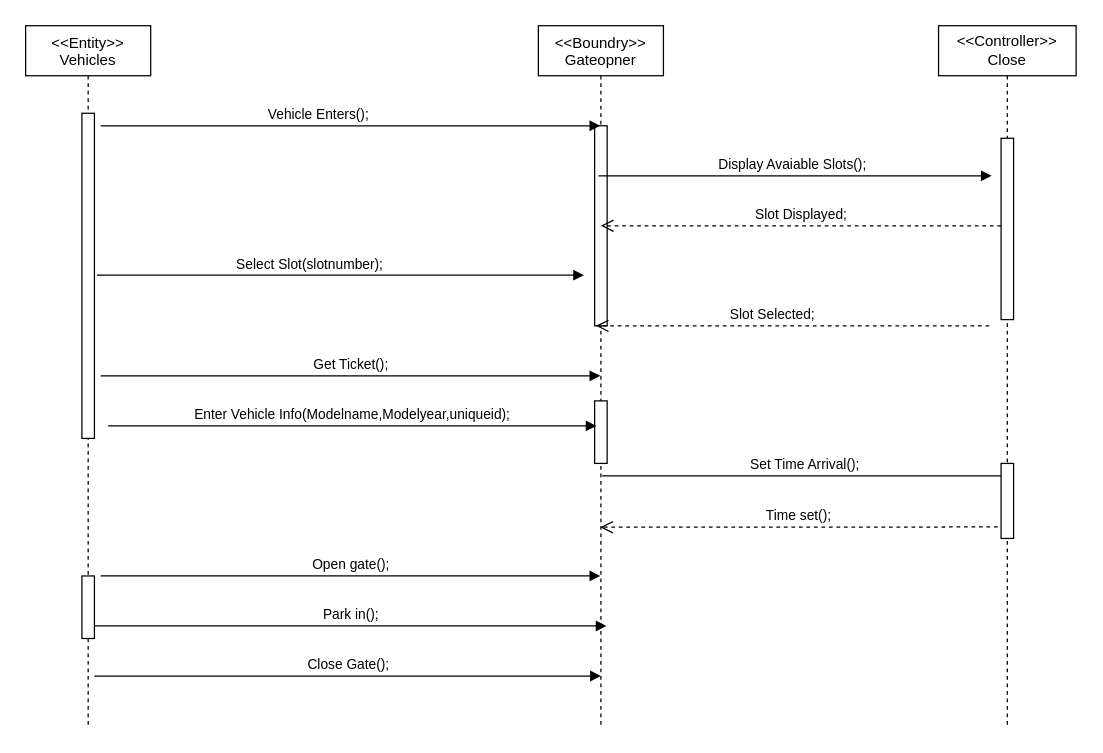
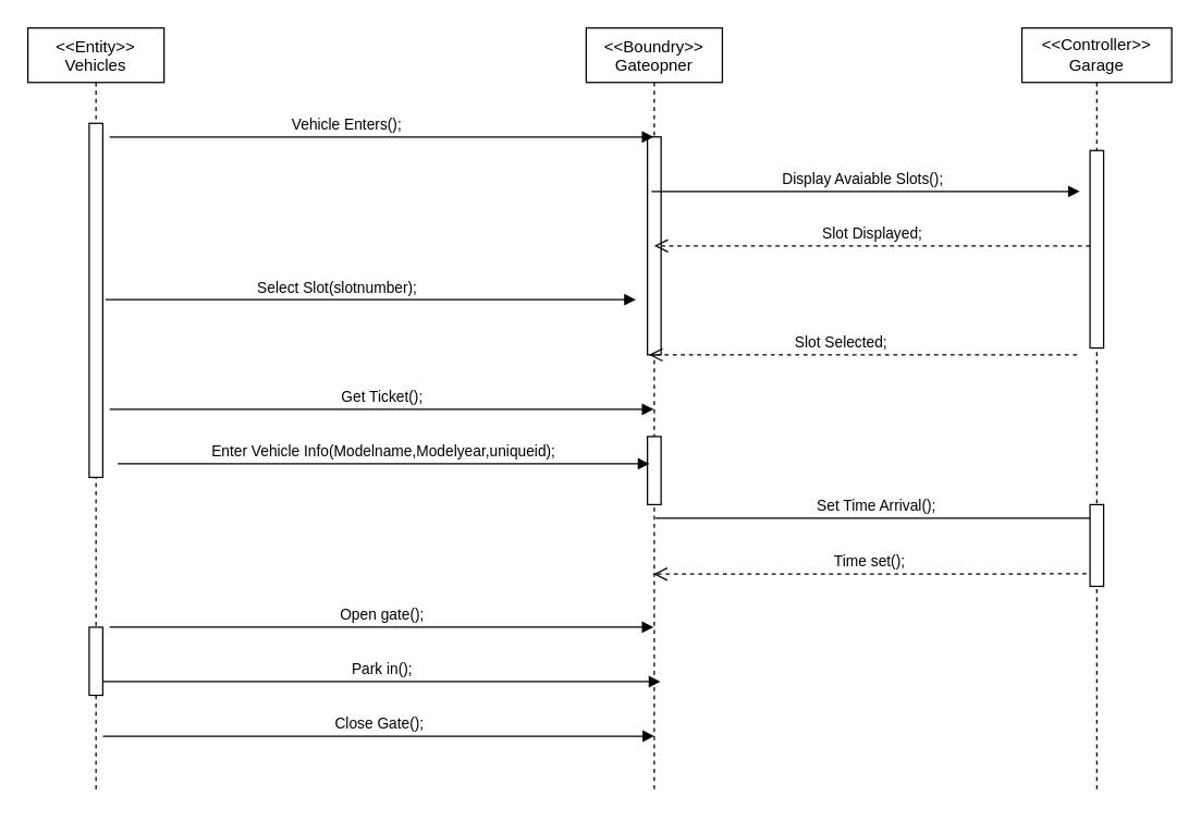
  <mxCell id="0" />
  <mxCell id="1" parent="0" />
  <mxCell id="2" value="&lt;&lt;Entity&gt;&gt;&#10;Vehicles" style="shape=umlLifeline;perimeter=lifelinePerimeter;container=1;collapsible=0;recursiveResize=0;rounded=0;shadow=0;strokeWidth=1;" parent="1" vertex="1"><mxGeometry x="20" y="20" width="100" height="560" as="geometry" /></mxCell>
  <mxCell id="3" value="" style="points=[];perimeter=orthogonalPerimeter;rounded=0;shadow=0;strokeWidth=1;" parent="2" vertex="1"><mxGeometry x="45" y="70" width="10" height="260" as="geometry" /></mxCell>
  <mxCell id="4" value="Open gate();" style="html=1;verticalAlign=bottom;endArrow=block;rounded=0;" parent="2" target="7" edge="1"><mxGeometry width="80" relative="1" as="geometry"><mxPoint x="60" y="440" as="sourcePoint" /><mxPoint x="140" y="440" as="targetPoint" /></mxGeometry></mxCell>
  <mxCell id="5" value="" style="html=1;points=[];perimeter=orthogonalPerimeter;" parent="2" vertex="1"><mxGeometry x="45" y="440" width="10" height="50" as="geometry" /></mxCell>
  <mxCell id="6" value="Close Gate();" style="html=1;verticalAlign=bottom;endArrow=block;rounded=0;" edge="1" parent="2"><mxGeometry width="80" relative="1" as="geometry"><mxPoint x="55" y="520" as="sourcePoint" /><mxPoint x="460" y="520" as="targetPoint" /><Array as="points"><mxPoint x="440" y="520" /></Array></mxGeometry></mxCell>
  <mxCell id="7" value="&lt;&lt;Boundry&gt;&gt;&#10;Gateopner" style="shape=umlLifeline;perimeter=lifelinePerimeter;container=1;collapsible=0;recursiveResize=0;rounded=0;shadow=0;strokeWidth=1;" parent="1" vertex="1"><mxGeometry x="430" y="20" width="100" height="560" as="geometry" /></mxCell>
  <mxCell id="8" value="" style="points=[];perimeter=orthogonalPerimeter;rounded=0;shadow=0;strokeWidth=1;" parent="7" vertex="1"><mxGeometry x="45" y="80" width="10" height="160" as="geometry" /></mxCell>
  <mxCell id="9" value="" style="points=[];perimeter=orthogonalPerimeter;rounded=0;shadow=0;strokeWidth=1;" parent="7" vertex="1"><mxGeometry x="45" y="300" width="10" height="50" as="geometry" /></mxCell>
  <mxCell id="10" value="Enter Vehicle Info(Modelname,Modelyear,uniqueid);" style="html=1;verticalAlign=bottom;endArrow=block;rounded=0;" parent="7" edge="1"><mxGeometry width="80" relative="1" as="geometry"><mxPoint x="-344" y="320" as="sourcePoint" /><mxPoint x="46.5" y="320" as="targetPoint" /><mxPoint as="offset" /></mxGeometry></mxCell>
  <mxCell id="11" value="Set Time Arrival();" style="html=1;verticalAlign=bottom;endArrow=block;rounded=0;" parent="7" edge="1"><mxGeometry x="-0.015" width="80" relative="1" as="geometry"><mxPoint x="51" y="360" as="sourcePoint" /><mxPoint x="380.5" y="360" as="targetPoint" /><mxPoint as="offset" /></mxGeometry></mxCell>
- <mxCell id="12" value="&amp;lt;&amp;lt;Controller&amp;gt;&amp;gt;&lt;br&gt;Close" style="shape=umlLifeline;perimeter=lifelinePerimeter;whiteSpace=wrap;html=1;container=1;collapsible=0;recursiveResize=0;outlineConnect=0;size=40;" parent="1" vertex="1"><mxGeometry x="750" y="20" width="110" height="560" as="geometry" /></mxCell>
+ <mxCell id="12" value="&amp;lt;&amp;lt;Controller&amp;gt;&amp;gt;&lt;br&gt;Garage" style="shape=umlLifeline;perimeter=lifelinePerimeter;whiteSpace=wrap;html=1;container=1;collapsible=0;recursiveResize=0;outlineConnect=0;size=40;" parent="1" vertex="1"><mxGeometry x="750" y="20" width="110" height="560" as="geometry" /></mxCell>
  <mxCell id="13" value="" style="html=1;points=[];perimeter=orthogonalPerimeter;" parent="12" vertex="1"><mxGeometry x="50" y="90" width="10" height="145" as="geometry" /></mxCell>
  <mxCell id="14" value="" style="html=1;points=[];perimeter=orthogonalPerimeter;" parent="12" vertex="1"><mxGeometry x="50" y="350" width="10" height="60" as="geometry" /></mxCell>
  <mxCell id="15" value="Display Avaiable Slots();" style="html=1;verticalAlign=bottom;endArrow=block;rounded=0;" parent="1" edge="1"><mxGeometry x="-0.015" width="80" relative="1" as="geometry"><mxPoint x="478" y="140" as="sourcePoint" /><mxPoint x="792.5" y="140" as="targetPoint" /><Array as="points"><mxPoint x="488" y="140" /></Array><mxPoint as="offset" /></mxGeometry></mxCell>
  <mxCell id="16" value="Select Slot(slotnumber);" style="html=1;verticalAlign=bottom;endArrow=block;rounded=0;" parent="1" edge="1"><mxGeometry x="-0.127" width="80" relative="1" as="geometry"><mxPoint x="77" y="219.5" as="sourcePoint" /><mxPoint x="466.5" y="219.5" as="targetPoint" /><Array as="points"><mxPoint x="217" y="219.5" /></Array><mxPoint as="offset" /></mxGeometry></mxCell>
  <mxCell id="17" value="Vehicle Enters();" style="html=1;verticalAlign=bottom;endArrow=block;rounded=0;" parent="1" target="7" edge="1"><mxGeometry x="-0.127" width="80" relative="1" as="geometry"><mxPoint x="80" y="100" as="sourcePoint" /><mxPoint x="160" y="100" as="targetPoint" /><Array as="points"><mxPoint x="120" y="100" /></Array><mxPoint as="offset" /></mxGeometry></mxCell>
  <mxCell id="18" value="Slot Selected;" style="html=1;verticalAlign=bottom;endArrow=open;dashed=1;endSize=8;rounded=0;" parent="1" edge="1"><mxGeometry x="0.11" relative="1" as="geometry"><mxPoint x="790.5" y="260" as="sourcePoint" /><mxPoint x="476" y="260" as="targetPoint" /><mxPoint x="1" as="offset" /><Array as="points"><mxPoint x="766" y="260" /></Array></mxGeometry></mxCell>
  <mxCell id="19" value="Get Ticket();" style="html=1;verticalAlign=bottom;endArrow=block;rounded=0;" parent="1" target="7" edge="1"><mxGeometry width="80" relative="1" as="geometry"><mxPoint x="80" y="300" as="sourcePoint" /><mxPoint x="160" y="300" as="targetPoint" /></mxGeometry></mxCell>
  <mxCell id="20" value="" style="html=1;verticalAlign=bottom;endArrow=none;rounded=0;" parent="1" target="5" edge="1"><mxGeometry width="80" relative="1" as="geometry"><mxPoint x="70" y="460" as="sourcePoint" /><mxPoint x="469.5" y="460" as="targetPoint" /></mxGeometry></mxCell>
  <mxCell id="21" value="Time set();" style="html=1;verticalAlign=bottom;endArrow=open;dashed=1;endSize=8;rounded=0;exitX=-0.266;exitY=0.847;exitDx=0;exitDy=0;exitPerimeter=0;" parent="1" source="14" target="7" edge="1"><mxGeometry relative="1" as="geometry"><mxPoint x="773" y="420" as="sourcePoint" /><mxPoint x="480" y="420" as="targetPoint" /><Array as="points"><mxPoint x="500" y="421" /></Array></mxGeometry></mxCell>
  <mxCell id="22" value="Slot Displayed;" style="html=1;verticalAlign=bottom;endArrow=open;dashed=1;endSize=8;rounded=0;" parent="1" edge="1"><mxGeometry relative="1" as="geometry"><mxPoint x="800" y="180" as="sourcePoint" /><mxPoint x="480" y="180" as="targetPoint" /></mxGeometry></mxCell>
  <mxCell id="23" value="Park in();" style="html=1;verticalAlign=bottom;endArrow=block;rounded=0;" parent="1" edge="1"><mxGeometry width="80" relative="1" as="geometry"><mxPoint x="75" y="500" as="sourcePoint" /><mxPoint x="484.5" y="500" as="targetPoint" /></mxGeometry></mxCell>
